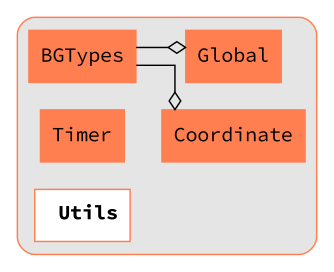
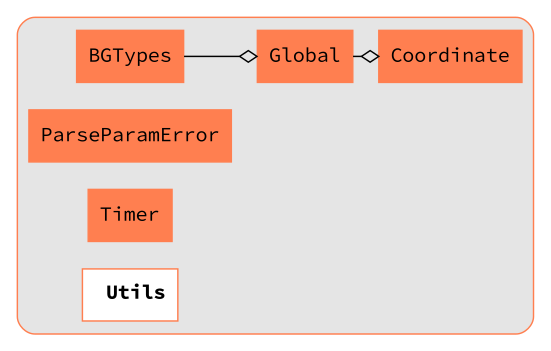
  digraph {
    fontname="Source Code Pro"
    rankdir=LR
    splines=ortho
    node [color=coral fontname="Source Code Pro" shape=record style=filled]
    edge [arrowhead=ediamond fontname="Source Code Pro"]
    n1 [label=BGTypes]
    n2 [label=Coordinate]
    n3 [label=Global]
+   n4 [label=ParseParamError]
    n5 [label=Timer]
    n6 [fillcolor=white label=< <B> Utils</B>>]
    subgraph cluster_1 {
      bgcolor=grey90
      color=coral
      nodesep=1.3
      ranksep=1.3
      style=rounded
      n1
      n2
      n3
+     n4
      n5
      n6
    }
    n1 -> n3
-   n1 -> n2
+   n3 -> n2
  }
